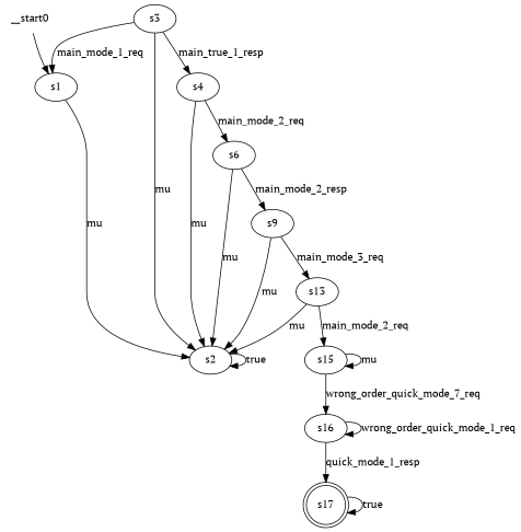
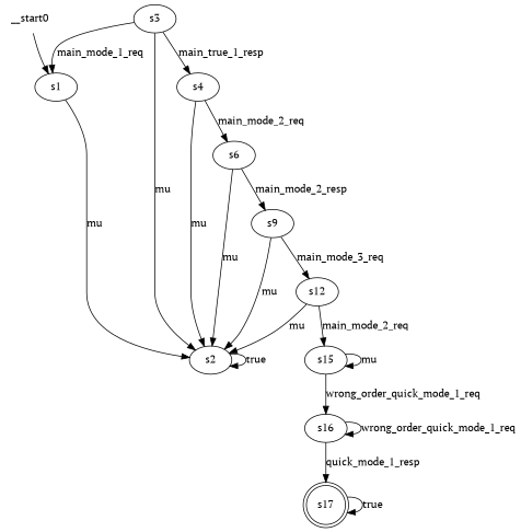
  digraph {
    fontname="PT Serif"
    node [fontname="PT Serif"]
    edge [fontname="PT Serif"]
    n1 [label=s1]
    n2 [label=s2]
    n3 [label=s3]
    n4 [label=s4]
    n5 [label=s6]
    n6 [label=s9]
-   n7 [label=s13]
+   n7 [label=s12]
    n8 [label=s15]
    n9 [label=s16]
    n10 [label=s17 shape=doublecircle]
    __start0 [shape=none]
    n1 -> n2 [label=mu]
    n2 -> n2 [label=true]
    n3 -> n1 [label=main_mode_1_req]
    n3 -> n2 [label=mu]
    n3 -> n4 [label=main_true_1_resp]
    n4 -> n2 [label=mu]
    n4 -> n5 [label=main_mode_2_req]
    n5 -> n2 [label=mu]
    n5 -> n6 [label=main_mode_2_resp]
    n6 -> n2 [label=mu]
    n6 -> n7 [label=main_mode_3_req]
    n7 -> n2 [label=mu]
    n7 -> n8 [label=main_mode_2_req]
    n8 -> n8 [label=mu]
-   n8 -> n9 [label=wrong_order_quick_mode_7_req]
+   n8 -> n9 [label=wrong_order_quick_mode_1_req]
    n9 -> n9 [label=wrong_order_quick_mode_1_req]
    n9 -> n10 [label=quick_mode_1_resp]
    n10 -> n10 [label=true]
    __start0 -> n1
  }
